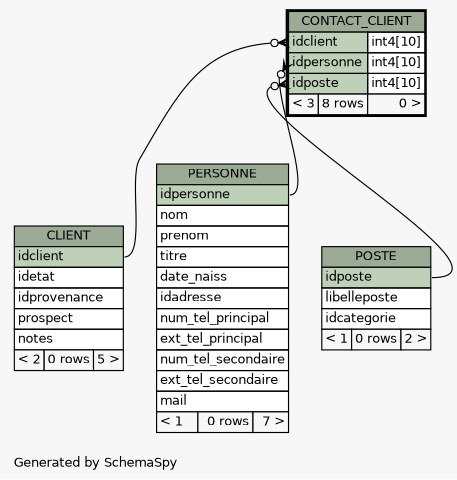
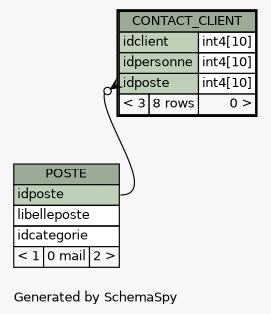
  digraph {
    bgcolor="#f7f7f7"
    fontname=Helvetica
    fontsize=11
    label="\nGenerated by SchemaSpy"
    labeljust=l
    nodesep=0.18
    rankdir=TB
    ranksep=0.46
    node [fontname=Helvetica fontsize=11 shape=plaintext]
    edge [arrowhead=none arrowsize=0.8 arrowtail=crowodot dir=back]
    n1 [label=<     <TABLE BORDER="2" CELLBORDER="1" CELLSPACING="0" BGCOLOR="#ffffff">       <TR><TD COLSPAN="3" BGCOLOR="#9bab96" ALIGN="CENTER">CONTACT_CLIENT</TD></TR>       <TR><TD PORT="idclient" COLSPAN="2" BGCOLOR="#bed1b8" ALIGN="LEFT">idclient</TD><TD PORT="idclient.type" ALIGN="LEFT">int4[10]</TD></TR>       <TR><TD PORT="idpersonne" COLSPAN="2" BGCOLOR="#bed1b8" ALIGN="LEFT">idpersonne</TD><TD PORT="idpersonne.type" ALIGN="LEFT">int4[10]</TD></TR>       <TR><TD PORT="idposte" COLSPAN="2" BGCOLOR="#bed1b8" ALIGN="LEFT">idposte</TD><TD PORT="idposte.type" ALIGN="LEFT">int4[10]</TD></TR>       <TR><TD ALIGN="LEFT" BGCOLOR="#f7f7f7">&lt; 3</TD><TD ALIGN="RIGHT" BGCOLOR="#f7f7f7">8 rows</TD><TD ALIGN="RIGHT" BGCOLOR="#f7f7f7">0 &gt;</TD></TR>     </TABLE>>]
-   n2 [label=<     <TABLE BORDER="0" CELLBORDER="1" CELLSPACING="0" BGCOLOR="#ffffff">       <TR><TD COLSPAN="3" BGCOLOR="#9bab96" ALIGN="CENTER">CLIENT</TD></TR>       <TR><TD PORT="idclient" COLSPAN="3" BGCOLOR="#bed1b8" ALIGN="LEFT">idclient</TD></TR>       <TR><TD PORT="idetat" COLSPAN="3" ALIGN="LEFT">idetat</TD></TR>       <TR><TD PORT="idprovenance" COLSPAN="3" ALIGN="LEFT">idprovenance</TD></TR>       <TR><TD PORT="prospect" COLSPAN="3" ALIGN="LEFT">prospect</TD></TR>       <TR><TD PORT="notes" COLSPAN="3" ALIGN="LEFT">notes</TD></TR>       <TR><TD ALIGN="LEFT" BGCOLOR="#f7f7f7">&lt; 2</TD><TD ALIGN="RIGHT" BGCOLOR="#f7f7f7">0 rows</TD><TD ALIGN="RIGHT" BGCOLOR="#f7f7f7">5 &gt;</TD></TR>     </TABLE>>]
-   n3 [label=<     <TABLE BORDER="0" CELLBORDER="1" CELLSPACING="0" BGCOLOR="#ffffff">       <TR><TD COLSPAN="3" BGCOLOR="#9bab96" ALIGN="CENTER">PERSONNE</TD></TR>       <TR><TD PORT="idpersonne" COLSPAN="3" BGCOLOR="#bed1b8" ALIGN="LEFT">idpersonne</TD></TR>       <TR><TD PORT="nom" COLSPAN="3" ALIGN="LEFT">nom</TD></TR>       <TR><TD PORT="prenom" COLSPAN="3" ALIGN="LEFT">prenom</TD></TR>       <TR><TD PORT="titre" COLSPAN="3" ALIGN="LEFT">titre</TD></TR>       <TR><TD PORT="date_naiss" COLSPAN="3" ALIGN="LEFT">date_naiss</TD></TR>       <TR><TD PORT="idadresse" COLSPAN="3" ALIGN="LEFT">idadresse</TD></TR>       <TR><TD PORT="num_tel_principal" COLSPAN="3" ALIGN="LEFT">num_tel_principal</TD></TR>       <TR><TD PORT="ext_tel_principal" COLSPAN="3" ALIGN="LEFT">ext_tel_principal</TD></TR>       <TR><TD PORT="num_tel_secondaire" COLSPAN="3" ALIGN="LEFT">num_tel_secondaire</TD></TR>       <TR><TD PORT="ext_tel_secondaire" COLSPAN="3" ALIGN="LEFT">ext_tel_secondaire</TD></TR>       <TR><TD PORT="mail" COLSPAN="3" ALIGN="LEFT">mail</TD></TR>       <TR><TD ALIGN="LEFT" BGCOLOR="#f7f7f7">&lt; 1</TD><TD ALIGN="RIGHT" BGCOLOR="#f7f7f7">0 rows</TD><TD ALIGN="RIGHT" BGCOLOR="#f7f7f7">7 &gt;</TD></TR>     </TABLE>>]
-   n4 [label=<     <TABLE BORDER="0" CELLBORDER="1" CELLSPACING="0" BGCOLOR="#ffffff">       <TR><TD COLSPAN="3" BGCOLOR="#9bab96" ALIGN="CENTER">POSTE</TD></TR>       <TR><TD PORT="idposte" COLSPAN="3" BGCOLOR="#bed1b8" ALIGN="LEFT">idposte</TD></TR>       <TR><TD PORT="libelleposte" COLSPAN="3" ALIGN="LEFT">libelleposte</TD></TR>       <TR><TD PORT="idcategorie" COLSPAN="3" ALIGN="LEFT">idcategorie</TD></TR>       <TR><TD ALIGN="LEFT" BGCOLOR="#f7f7f7">&lt; 1</TD><TD ALIGN="RIGHT" BGCOLOR="#f7f7f7">0 rows</TD><TD ALIGN="RIGHT" BGCOLOR="#f7f7f7">2 &gt;</TD></TR>     </TABLE>>]
-   n1 -> n2 [headport="idclient:e" tailport="idclient:w"]
-   n1 -> n3 [headport="idpersonne:e" tailport="idpersonne:w"]
+   n4 [label=<     <TABLE BORDER="0" CELLBORDER="1" CELLSPACING="0" BGCOLOR="#ffffff">       <TR><TD COLSPAN="3" BGCOLOR="#9bab96" ALIGN="CENTER">POSTE</TD></TR>       <TR><TD PORT="idposte" COLSPAN="3" BGCOLOR="#bed1b8" ALIGN="LEFT">idposte</TD></TR>       <TR><TD PORT="libelleposte" COLSPAN="3" ALIGN="LEFT">libelleposte</TD></TR>       <TR><TD PORT="idcategorie" COLSPAN="3" ALIGN="LEFT">idcategorie</TD></TR>       <TR><TD ALIGN="LEFT" BGCOLOR="#f7f7f7">&lt; 1</TD><TD ALIGN="RIGHT" BGCOLOR="#f7f7f7">0 mail</TD><TD ALIGN="RIGHT" BGCOLOR="#f7f7f7">2 &gt;</TD></TR>     </TABLE>>]
    n1 -> n4 [headport="idposte:e" tailport="idposte:w"]
  }
